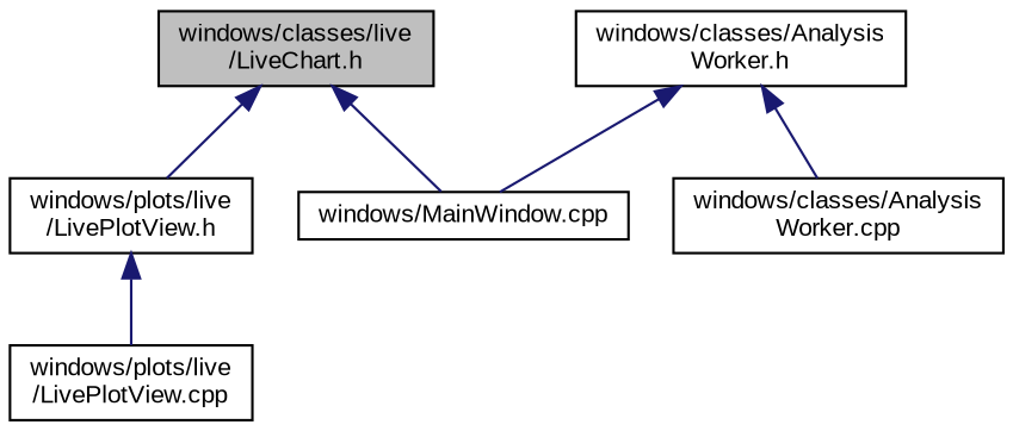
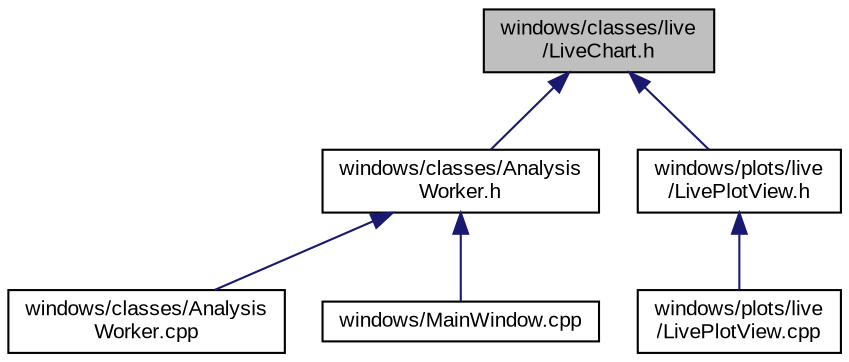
  digraph {
    fontname="Liberation Sans"
    node [color=black fillcolor=white fontname="Liberation Sans" fontsize=10 shape=record style=filled]
    edge [color=midnightblue dir=back fontname="Liberation Sans" fontsize=10 labelfontname=Helvetica labelfontsize=10 style=solid]
    n1 [fillcolor=grey75 fontcolor=black height=0.2 label="windows/classes/live\l/LiveChart.h" width=0.4]
    n2 [height=0.2 label="windows/classes/Analysis\lWorker.h" width=0.4]
    n3 [height=0.2 label="windows/plots/live\l/LivePlotView.h" width=0.4]
    n4 [height=0.2 label="windows/classes/Analysis\lWorker.cpp" width=0.4]
    n5 [height=0.2 label="windows/MainWindow.cpp" width=0.4]
    n6 [height=0.2 label="windows/plots/live\l/LivePlotView.cpp" width=0.4]
-   n1 -> n5
+   n1 -> n2
    n1 -> n3
    n2 -> n4
    n2 -> n5
    n3 -> n6
  }
